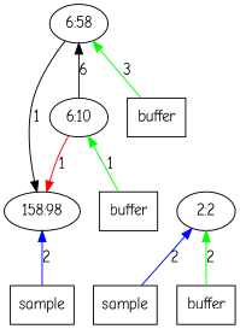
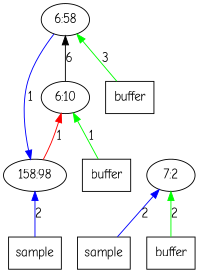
  digraph {
    fontname="Comic Neue"
    rankdir=BT
    node [fontname="Comic Neue" shape=box]
    edge [color=green fontname="Comic Neue"]
    n1 [label=sample]
    n2 [label="158:98" shape=""]
    n3 [label=buffer]
    n4 [label="6:58" shape=""]
    n5 [label=buffer]
    n6 [label="6:10" shape=""]
-   n7 [label="2:2" shape=""]
+   n7 [label="7:2" shape=""]
    n8 [label=sample]
    n9 [label=buffer]
    n1 -> n2 [color=blue label=2]
    n3 -> n4 [label=3]
-   n4 -> n2 [color=black label=1]
+   n4 -> n2 [color=blue label=1]
    n5 -> n6 [label=1]
-   n6 -> n2 [color=red label=1]
+   n2 -> n6 [color=red label=1]
    n6 -> n4 [color=black label=6]
    n8 -> n7 [color=blue label=2]
    n9 -> n7 [label=2]
  }
